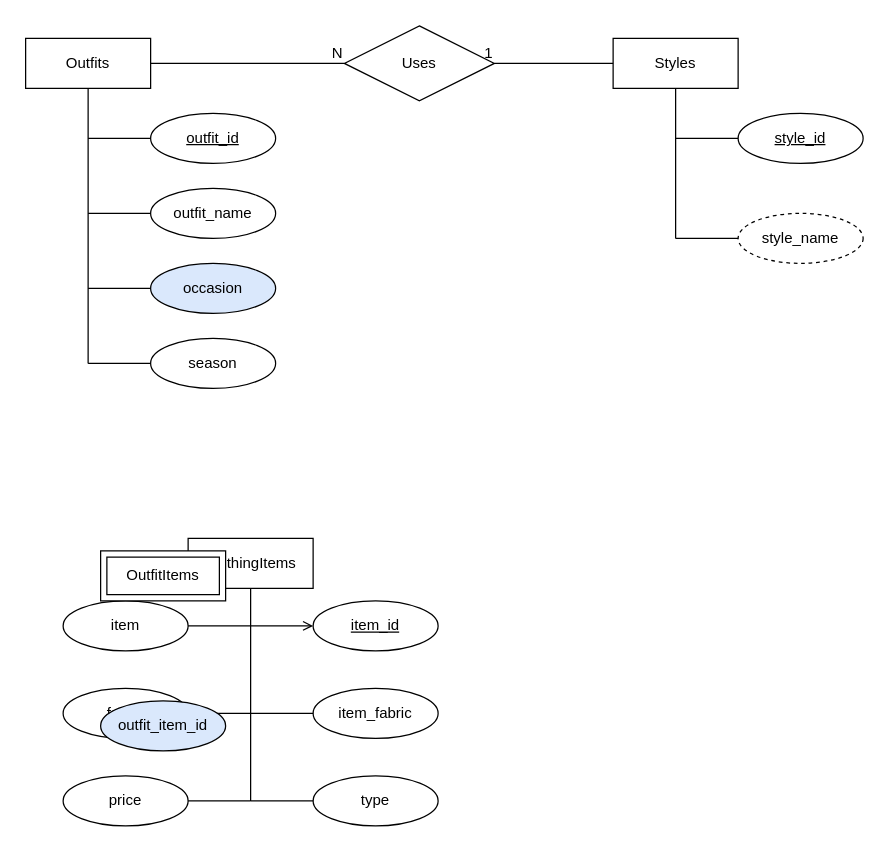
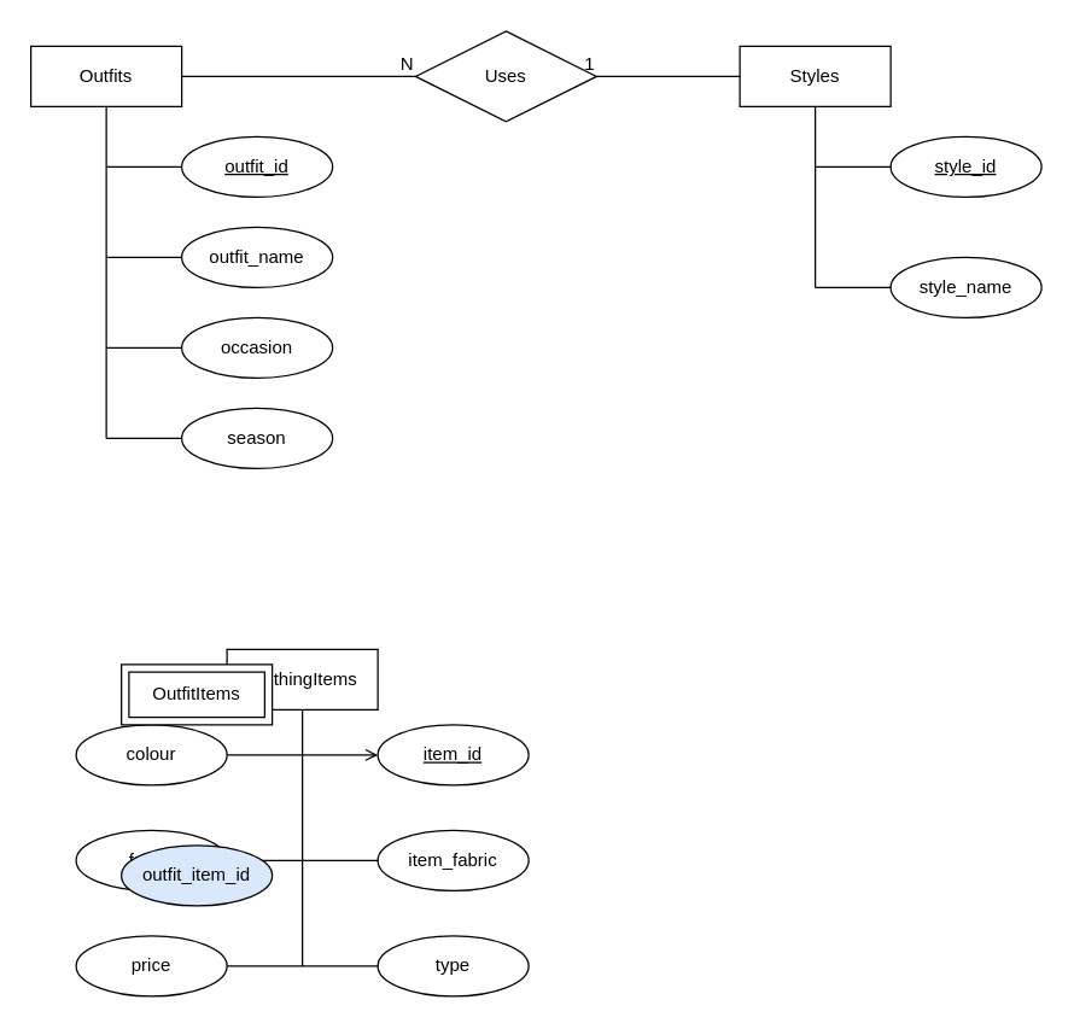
  <mxCell id="0" />
  <mxCell id="1" parent="0" />
  <mxCell id="2" value="" style="group" vertex="1" connectable="0" parent="1"><mxGeometry x="490" y="30" width="200" height="180" as="geometry" /></mxCell>
  <mxCell id="3" value="Styles" style="whiteSpace=wrap;html=1;align=center;" vertex="1" parent="2"><mxGeometry width="100" height="40" as="geometry" /></mxCell>
  <mxCell id="4" value="style_id" style="ellipse;whiteSpace=wrap;html=1;align=center;fontStyle=4;" vertex="1" parent="2"><mxGeometry x="100" y="60" width="100" height="40" as="geometry" /></mxCell>
  <mxCell id="5" value="" style="endArrow=none;html=1;rounded=0;exitX=0.5;exitY=1;exitDx=0;exitDy=0;" edge="1" parent="2" source="3"><mxGeometry relative="1" as="geometry"><mxPoint x="170" y="330" as="sourcePoint" /><mxPoint x="50" y="160" as="targetPoint" /></mxGeometry></mxCell>
- <mxCell id="6" value="style_name" style="ellipse;whiteSpace=wrap;html=1;align=center;dashed=1;" vertex="1" parent="2"><mxGeometry x="100" y="140" width="100" height="40" as="geometry" /></mxCell>
+ <mxCell id="6" value="style_name" style="ellipse;whiteSpace=wrap;html=1;align=center;" vertex="1" parent="2"><mxGeometry x="100" y="140" width="100" height="40" as="geometry" /></mxCell>
  <mxCell id="7" value="" style="endArrow=none;html=1;rounded=0;entryX=0;entryY=0.5;entryDx=0;entryDy=0;" edge="1" parent="2" target="6"><mxGeometry relative="1" as="geometry"><mxPoint x="50" y="160" as="sourcePoint" /><mxPoint x="330" y="330" as="targetPoint" /></mxGeometry></mxCell>
  <mxCell id="8" value="" style="endArrow=none;html=1;rounded=0;entryX=0;entryY=0.5;entryDx=0;entryDy=0;" edge="1" parent="2" target="4"><mxGeometry relative="1" as="geometry"><mxPoint x="50" y="80" as="sourcePoint" /><mxPoint x="330" y="330" as="targetPoint" /></mxGeometry></mxCell>
  <mxCell id="9" value="" style="group" vertex="1" connectable="0" parent="1"><mxGeometry x="20" y="30" width="200" height="280" as="geometry" /></mxCell>
  <mxCell id="10" value="Outfits" style="whiteSpace=wrap;html=1;align=center;" vertex="1" parent="9"><mxGeometry width="100" height="40" as="geometry" /></mxCell>
  <mxCell id="11" value="" style="endArrow=none;html=1;rounded=0;exitX=0.5;exitY=1;exitDx=0;exitDy=0;" edge="1" parent="9" source="10"><mxGeometry relative="1" as="geometry"><mxPoint x="150" y="370" as="sourcePoint" /><mxPoint x="50" y="260" as="targetPoint" /></mxGeometry></mxCell>
  <mxCell id="12" value="outfit_id" style="ellipse;whiteSpace=wrap;html=1;align=center;fontStyle=4;" vertex="1" parent="9"><mxGeometry x="100" y="60" width="100" height="40" as="geometry" /></mxCell>
  <mxCell id="13" value="outfit_name" style="ellipse;whiteSpace=wrap;html=1;align=center;" vertex="1" parent="9"><mxGeometry x="100" y="120" width="100" height="40" as="geometry" /></mxCell>
- <mxCell id="14" value="occasion" style="ellipse;whiteSpace=wrap;html=1;align=center;fillColor=#dae8fc;" vertex="1" parent="9"><mxGeometry x="100" y="180" width="100" height="40" as="geometry" /></mxCell>
+ <mxCell id="14" value="occasion" style="ellipse;whiteSpace=wrap;html=1;align=center;" vertex="1" parent="9"><mxGeometry x="100" y="180" width="100" height="40" as="geometry" /></mxCell>
  <mxCell id="15" value="season" style="ellipse;whiteSpace=wrap;html=1;align=center;" vertex="1" parent="9"><mxGeometry x="100" y="240" width="100" height="40" as="geometry" /></mxCell>
  <mxCell id="16" value="" style="endArrow=none;html=1;rounded=0;entryX=0;entryY=0.5;entryDx=0;entryDy=0;" edge="1" parent="9" target="15"><mxGeometry relative="1" as="geometry"><mxPoint x="50" y="260" as="sourcePoint" /><mxPoint x="310" y="370" as="targetPoint" /></mxGeometry></mxCell>
  <mxCell id="17" value="" style="endArrow=none;html=1;rounded=0;exitX=0;exitY=0.5;exitDx=0;exitDy=0;" edge="1" parent="9" source="14"><mxGeometry relative="1" as="geometry"><mxPoint x="150" y="370" as="sourcePoint" /><mxPoint x="50" y="200" as="targetPoint" /></mxGeometry></mxCell>
  <mxCell id="18" value="" style="endArrow=none;html=1;rounded=0;entryX=0;entryY=0.5;entryDx=0;entryDy=0;" edge="1" parent="9" target="13"><mxGeometry relative="1" as="geometry"><mxPoint x="50" y="140" as="sourcePoint" /><mxPoint x="310" y="370" as="targetPoint" /></mxGeometry></mxCell>
  <mxCell id="19" value="" style="endArrow=none;html=1;rounded=0;entryX=0;entryY=0.5;entryDx=0;entryDy=0;" edge="1" parent="9" target="12"><mxGeometry relative="1" as="geometry"><mxPoint x="50" y="80" as="sourcePoint" /><mxPoint x="310" y="370" as="targetPoint" /></mxGeometry></mxCell>
  <mxCell id="20" value="" style="group" vertex="1" connectable="0" parent="1"><mxGeometry x="50" y="430" width="300" height="230" as="geometry" /></mxCell>
  <mxCell id="21" value="ClothingItems" style="whiteSpace=wrap;html=1;align=center;" vertex="1" parent="20"><mxGeometry x="100" width="100" height="40" as="geometry" /></mxCell>
  <mxCell id="22" value="" style="endArrow=none;html=1;rounded=0;exitX=0.5;exitY=1;exitDx=0;exitDy=0;" edge="1" parent="20" source="21"><mxGeometry relative="1" as="geometry"><mxPoint x="250" y="370" as="sourcePoint" /><mxPoint x="150" y="210" as="targetPoint" /></mxGeometry></mxCell>
  <mxCell id="23" value="item_id" style="ellipse;whiteSpace=wrap;html=1;align=center;fontStyle=4;" vertex="1" parent="20"><mxGeometry x="200" y="50" width="100" height="40" as="geometry" /></mxCell>
  <mxCell id="24" value="item_fabric" style="ellipse;whiteSpace=wrap;html=1;align=center;" vertex="1" parent="20"><mxGeometry x="200" y="120" width="100" height="40" as="geometry" /></mxCell>
  <mxCell id="25" value="type" style="ellipse;whiteSpace=wrap;html=1;align=center;" vertex="1" parent="20"><mxGeometry x="200" y="190" width="100" height="40" as="geometry" /></mxCell>
- <mxCell id="26" value="item" style="ellipse;whiteSpace=wrap;html=1;align=center;" vertex="1" parent="20"><mxGeometry y="50" width="100" height="40" as="geometry" /></mxCell>
+ <mxCell id="26" value="colour" style="ellipse;whiteSpace=wrap;html=1;align=center;" vertex="1" parent="20"><mxGeometry y="50" width="100" height="40" as="geometry" /></mxCell>
  <mxCell id="27" value="fabric" style="ellipse;whiteSpace=wrap;html=1;align=center;" vertex="1" parent="20"><mxGeometry y="120" width="100" height="40" as="geometry" /></mxCell>
  <mxCell id="28" value="price" style="ellipse;whiteSpace=wrap;html=1;align=center;" vertex="1" parent="20"><mxGeometry y="190" width="100" height="40" as="geometry" /></mxCell>
  <mxCell id="29" value="" style="endArrow=none;html=1;rounded=0;exitX=0;exitY=0.5;exitDx=0;exitDy=0;" edge="1" parent="20" source="25"><mxGeometry relative="1" as="geometry"><mxPoint x="150" y="370" as="sourcePoint" /><mxPoint x="150" y="210" as="targetPoint" /></mxGeometry></mxCell>
  <mxCell id="30" value="" style="endArrow=none;html=1;rounded=0;exitX=1;exitY=0.5;exitDx=0;exitDy=0;" edge="1" parent="20" source="28"><mxGeometry relative="1" as="geometry"><mxPoint x="150" y="370" as="sourcePoint" /><mxPoint x="150" y="210" as="targetPoint" /></mxGeometry></mxCell>
  <mxCell id="31" value="" style="endArrow=none;html=1;rounded=0;exitX=0;exitY=0.5;exitDx=0;exitDy=0;entryX=1;entryY=0.5;entryDx=0;entryDy=0;" edge="1" parent="20" source="24" target="27"><mxGeometry relative="1" as="geometry"><mxPoint x="150" y="370" as="sourcePoint" /><mxPoint x="310" y="370" as="targetPoint" /></mxGeometry></mxCell>
  <mxCell id="32" value="" style="endArrow=open;html=1;rounded=0;exitX=1;exitY=0.5;exitDx=0;exitDy=0;entryX=0;entryY=0.5;entryDx=0;entryDy=0;" edge="1" parent="20" source="26" target="23"><mxGeometry relative="1" as="geometry"><mxPoint x="150" y="370" as="sourcePoint" /><mxPoint x="310" y="370" as="targetPoint" /></mxGeometry></mxCell>
  <mxCell id="33" value="" style="group" vertex="1" connectable="0" parent="1"><mxGeometry x="80" y="440" width="100" height="160" as="geometry" /></mxCell>
  <mxCell id="34" value="OutfitItems" style="shape=ext;margin=3;double=1;whiteSpace=wrap;html=1;align=center;" vertex="1" parent="33"><mxGeometry width="100" height="40" as="geometry" /></mxCell>
  <mxCell id="35" value="outfit_item_id" style="ellipse;whiteSpace=wrap;html=1;align=center;fillColor=#dae8fc;" vertex="1" parent="33"><mxGeometry y="120" width="100" height="40" as="geometry" /></mxCell>
  <mxCell id="36" value="Uses" style="shape=rhombus;perimeter=rhombusPerimeter;whiteSpace=wrap;html=1;align=center;" vertex="1" parent="1"><mxGeometry x="275" y="20" width="120" height="60" as="geometry" /></mxCell>
  <mxCell id="37" value="" style="endArrow=none;html=1;rounded=0;entryX=1;entryY=0.5;entryDx=0;entryDy=0;exitX=0;exitY=0.5;exitDx=0;exitDy=0;" edge="1" parent="1" source="3" target="36"><mxGeometry relative="1" as="geometry"><mxPoint x="250" y="320" as="sourcePoint" /><mxPoint x="410" y="320" as="targetPoint" /></mxGeometry></mxCell>
  <mxCell id="38" value="1" style="resizable=0;html=1;whiteSpace=wrap;align=right;verticalAlign=bottom;" connectable="0" vertex="1" parent="37"><mxGeometry x="1" relative="1" as="geometry" /></mxCell>
  <mxCell id="39" value="" style="endArrow=none;html=1;rounded=0;entryX=0;entryY=0.5;entryDx=0;entryDy=0;exitX=1;exitY=0.5;exitDx=0;exitDy=0;" edge="1" parent="1" source="10" target="36"><mxGeometry relative="1" as="geometry"><mxPoint x="250" y="320" as="sourcePoint" /><mxPoint x="410" y="320" as="targetPoint" /></mxGeometry></mxCell>
  <mxCell id="40" value="N" style="resizable=0;html=1;whiteSpace=wrap;align=right;verticalAlign=bottom;" connectable="0" vertex="1" parent="39"><mxGeometry x="1" relative="1" as="geometry" /></mxCell>
